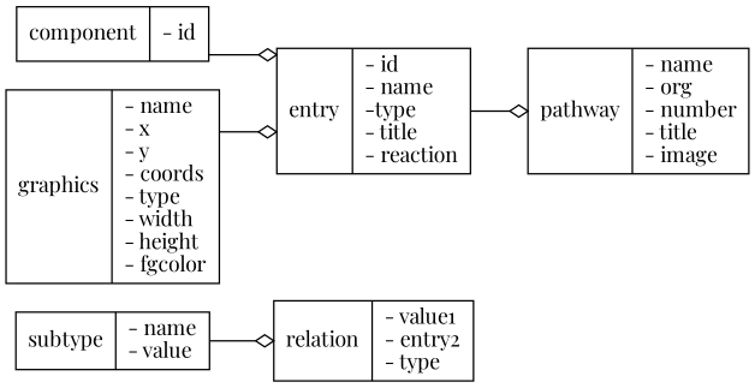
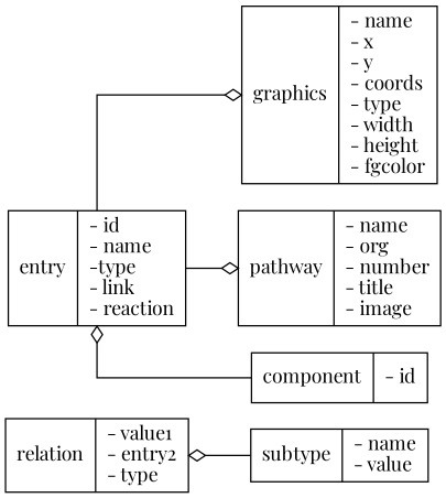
  digraph {
    fontname="Playfair Display"
    rankdir=LR
    splines=ortho
    node [fontname="Playfair Display" shape=record]
    edge [arrowhead=odiamond arrowsize=1 fontname="Playfair Display"]
    n1 [label="{relation|- value1\l- entry2\l- type\l}"]
-   n2 [label="{entry|- id\l- name\l-type\l- title\l- reaction\l}"]
+   n2 [label="{entry|- id\l- name\l-type\l- link\l- reaction\l}"]
    n3 [label="{subtype|- name\l- value\l}"]
    n4 [label="{component|- id\l}"]
    n5 [label="{graphics|- name\l- x\l- y\l- coords\l- type\l- width\l- height\l- fgcolor\l}"]
    n6 [label="{pathway|- name\l- org\l- number\l- title\l- image\l}"]
    subgraph sub_1 {
      rank=same
      n1
      n2
    }
    subgraph sub_2 {
      rank=same
      n3
      n4
      n5
    }
    n2 -> n6
    n3 -> n1
    n4 -> n2
-   n5 -> n2
+   n2 -> n5
  }
